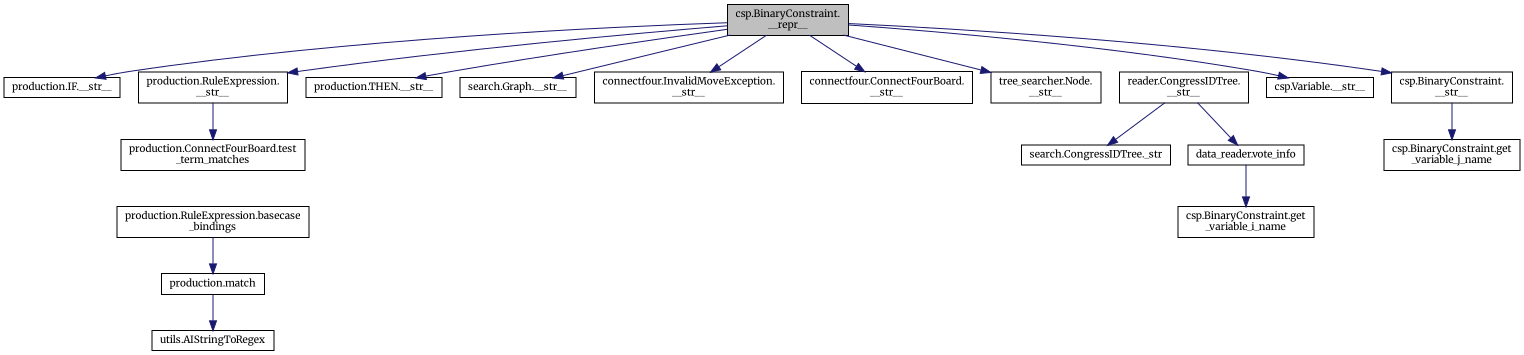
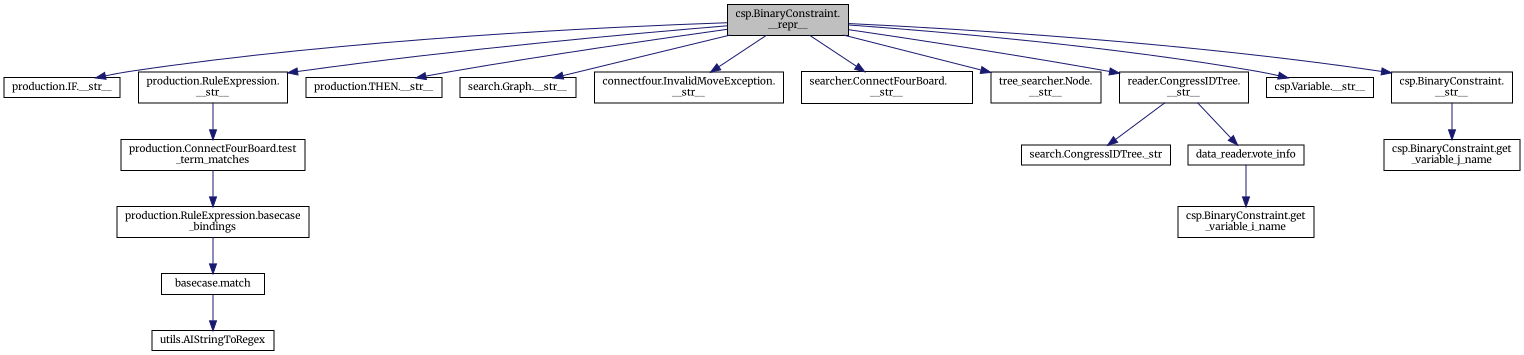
  digraph {
    fontname=Merriweather
    rankdir=TB
    node [color=black fillcolor=white fontname=Merriweather fontsize=10 shape=record style=filled]
    edge [color=midnightblue fontname=Merriweather fontsize=10 labelfontname=Helvetica labelfontsize=10 style=solid]
    n1 [fillcolor=grey75 fontcolor=black height=0.2 label="csp.BinaryConstraint.\l__repr__" width=0.4]
    n2 [height=0.2 label="production.IF.__str__" width=0.4]
    n3 [height=0.2 label="production.RuleExpression.\l__str__" width=0.4]
    n4 [height=0.2 label="production.THEN.__str__" width=0.4]
    n5 [height=0.2 label="search.Graph.__str__" width=0.4]
    n6 [height=0.2 label="connectfour.InvalidMoveException.\l__str__" width=0.4]
-   n7 [height=0.2 label="connectfour.ConnectFourBoard.\l__str__" width=0.4]
+   n7 [height=0.2 label="searcher.ConnectFourBoard.\l__str__" width=0.4]
    n8 [height=0.2 label="tree_searcher.Node.\l__str__" width=0.4]
    n9 [height=0.2 label="reader.CongressIDTree.\l__str__" width=0.4]
    n10 [height=0.2 label="csp.Variable.__str__" width=0.4]
    n11 [height=0.2 label="csp.BinaryConstraint.\l__str__" width=0.4]
    n12 [height=0.2 label="production.ConnectFourBoard.test\l_term_matches" width=0.4]
    n13 [height=0.2 label="search.CongressIDTree._str" width=0.4]
    n14 [height=0.2 label="data_reader.vote_info" width=0.4]
    n15 [height=0.2 label="csp.BinaryConstraint.get\l_variable_j_name" width=0.4]
    n16 [height=0.2 label="production.RuleExpression.basecase\l_bindings" width=0.4]
-   n17 [height=0.2 label="production.match" width=0.4]
+   n17 [height=0.2 label="basecase.match" width=0.4]
    n18 [height=0.2 label="utils.AIStringToRegex" width=0.4]
    n19 [height=0.2 label="csp.BinaryConstraint.get\l_variable_i_name" width=0.4]
    n1 -> n2
    n1 -> n3
    n1 -> n4
    n1 -> n5
    n1 -> n6
    n1 -> n7
    n1 -> n8
+   n1 -> n9
    n1 -> n10
    n1 -> n11
    n3 -> n12
    n9 -> n13
    n9 -> n14
    n11 -> n15
+   n12 -> n16
    n14 -> n19
    n16 -> n17
    n17 -> n18
  }
